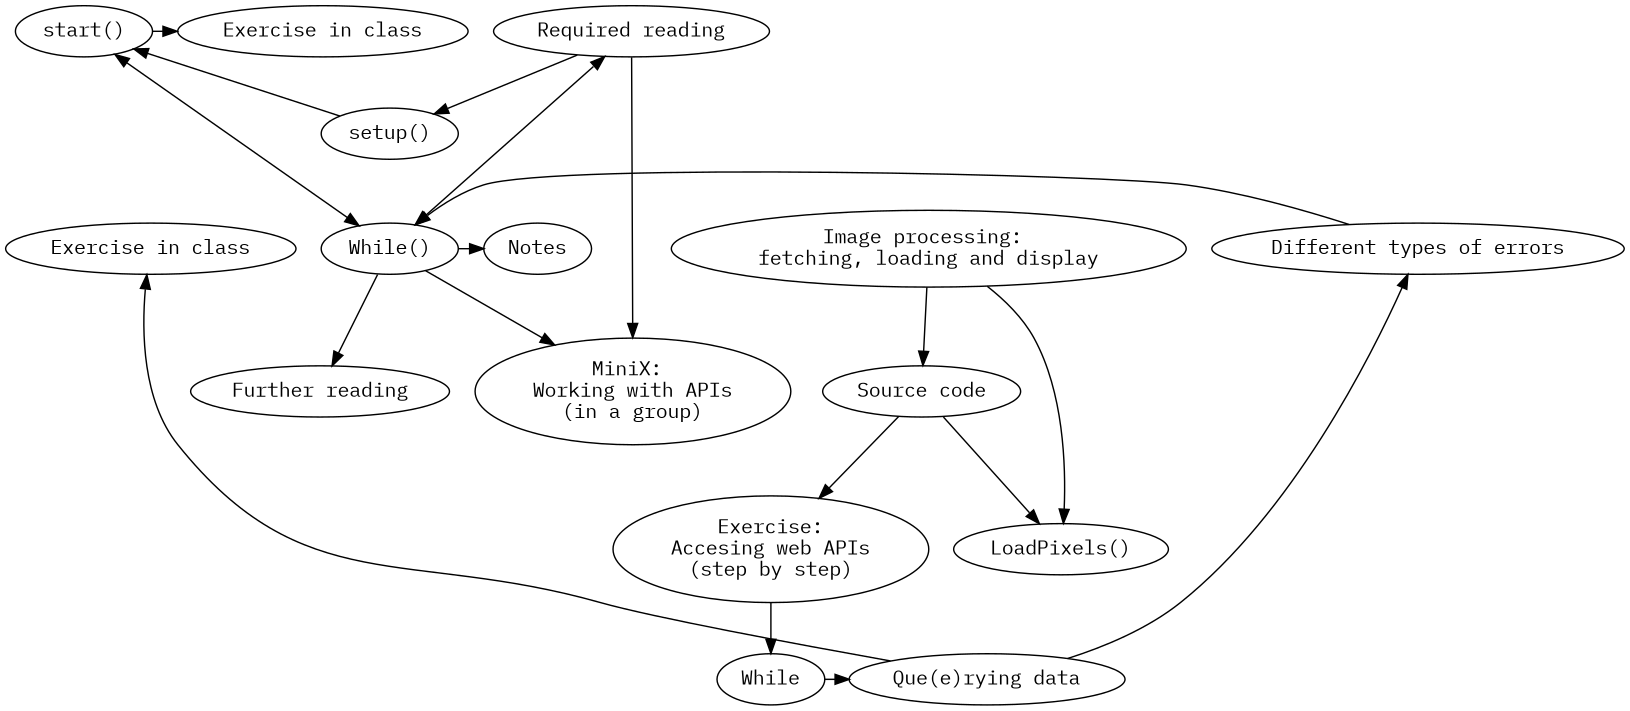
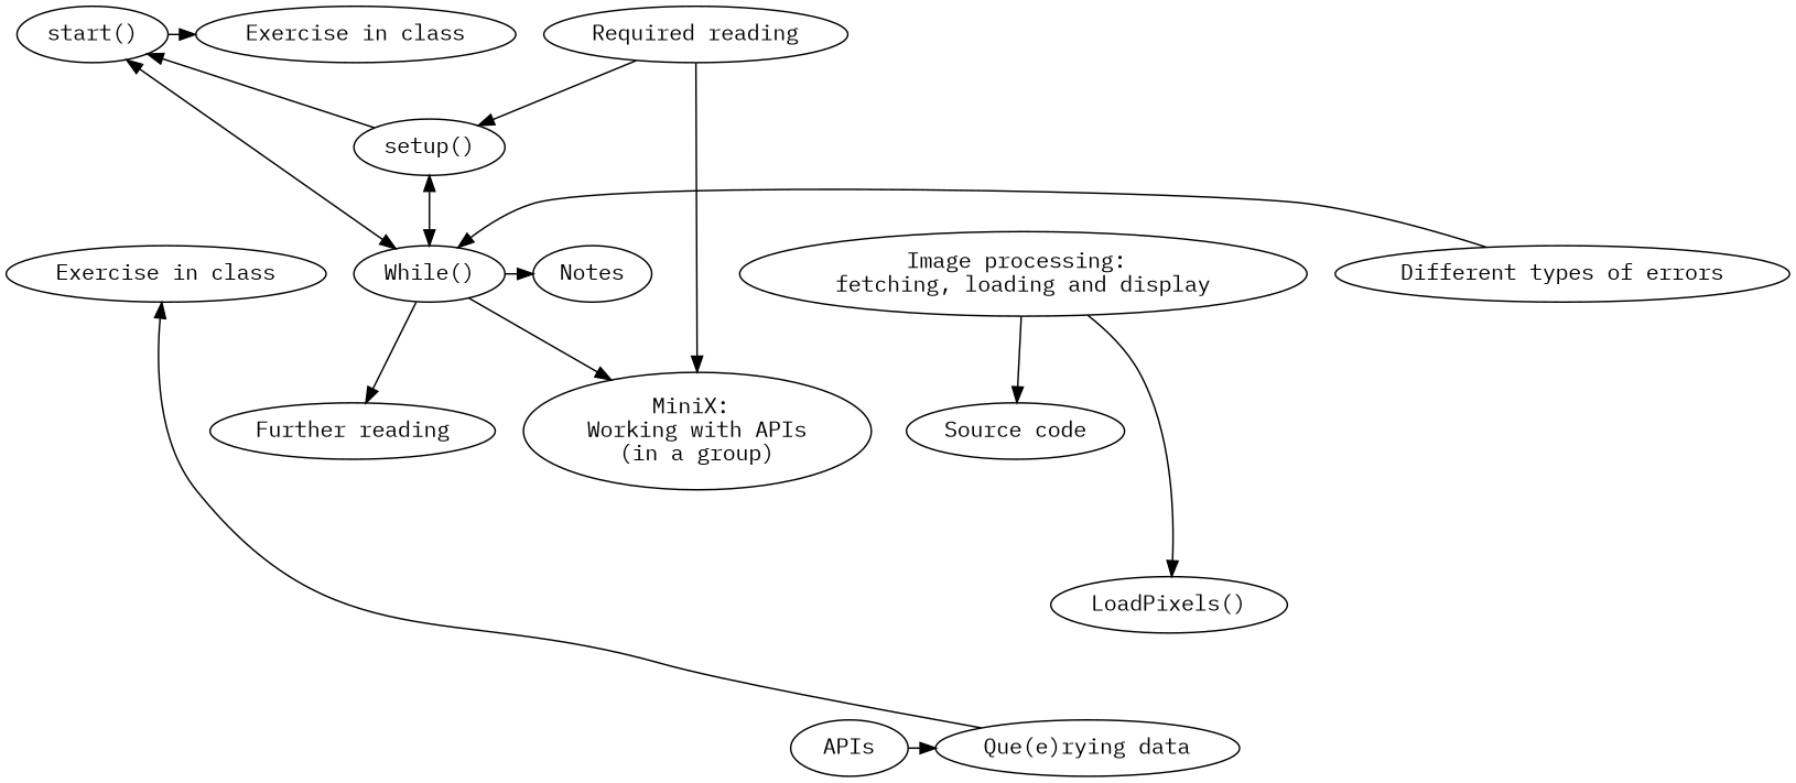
  digraph {
    fontname="IBM Plex Mono"
    node [fontname="IBM Plex Mono"]
    edge [fontname="IBM Plex Mono"]
    n1 [label="While()"]
    n2 [label=Notes]
    n3 [label="start()"]
    n4 [label="Exercise in class"]
    n5 [label="Required reading"]
    n6 [label="Source code"]
    n7 [label="MiniX: \nWorking with APIs\n(in a group)"]
-   n8 [label=While]
+   n8 [label=APIs]
    n9 [label="Que(e)rying data"]
    n10 [label="Exercise in class"]
    n11 [label="Different types of errors"]
    n12 [label="Further reading"]
    n13 [label="setup()"]
    n14 [label="LoadPixels()"]
-   n15 [label="Exercise:\nAccesing web APIs\n(step by step)"]
    n16 [label="Image processing: \nfetching, loading and display"]
    subgraph sub_1 {
      rank=same
      n1
      n2
    }
    subgraph sub_2 {
      rank=same
      n3
      n4
      n5
    }
    subgraph sub_3 {
      rank=same
      n6
      n7
    }
    subgraph sub_4 {
      rank=same
      n8
      n9
    }
    subgraph sub_5 {
      rank=same
      n1
      n10
      n11
    }
    n1 -> n2
    n1 -> n7
    n1 -> n12
    n3 -> n1 [dir=both]
    n3 -> n4
    n5 -> n7
    n5 -> n13
-   n6 -> n14
-   n6 -> n15
    n8 -> n9
    n9 -> n10
-   n9 -> n11
    n11 -> n1
-   n5 -> n1 [dir=both]
+   n13 -> n1 [dir=both]
    n13 -> n3
-   n15 -> n8
    n16 -> n6
    n16 -> n14
  }
